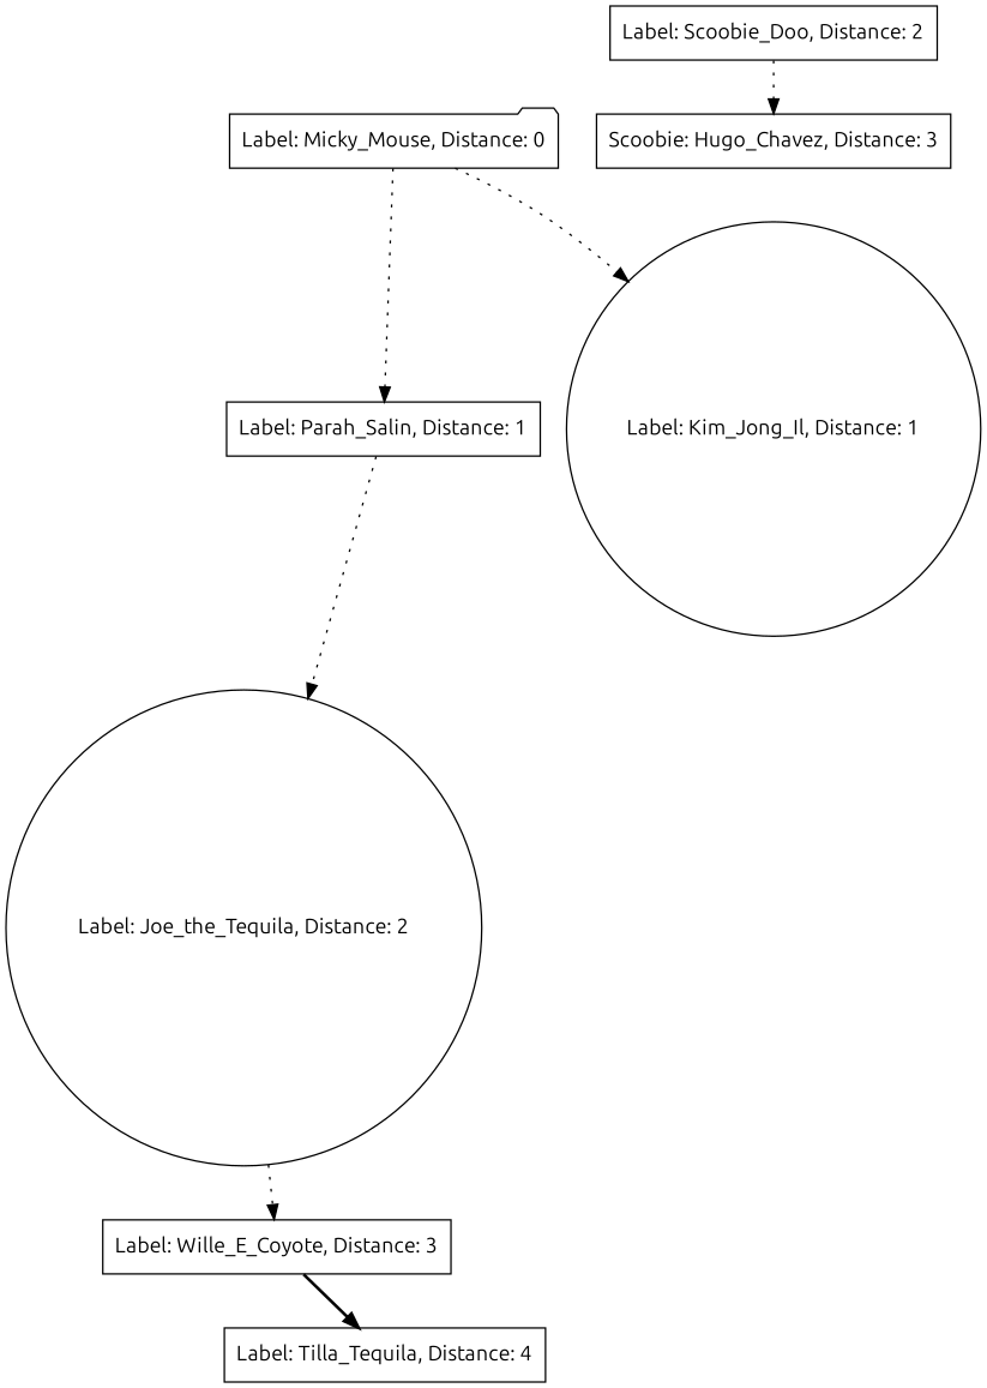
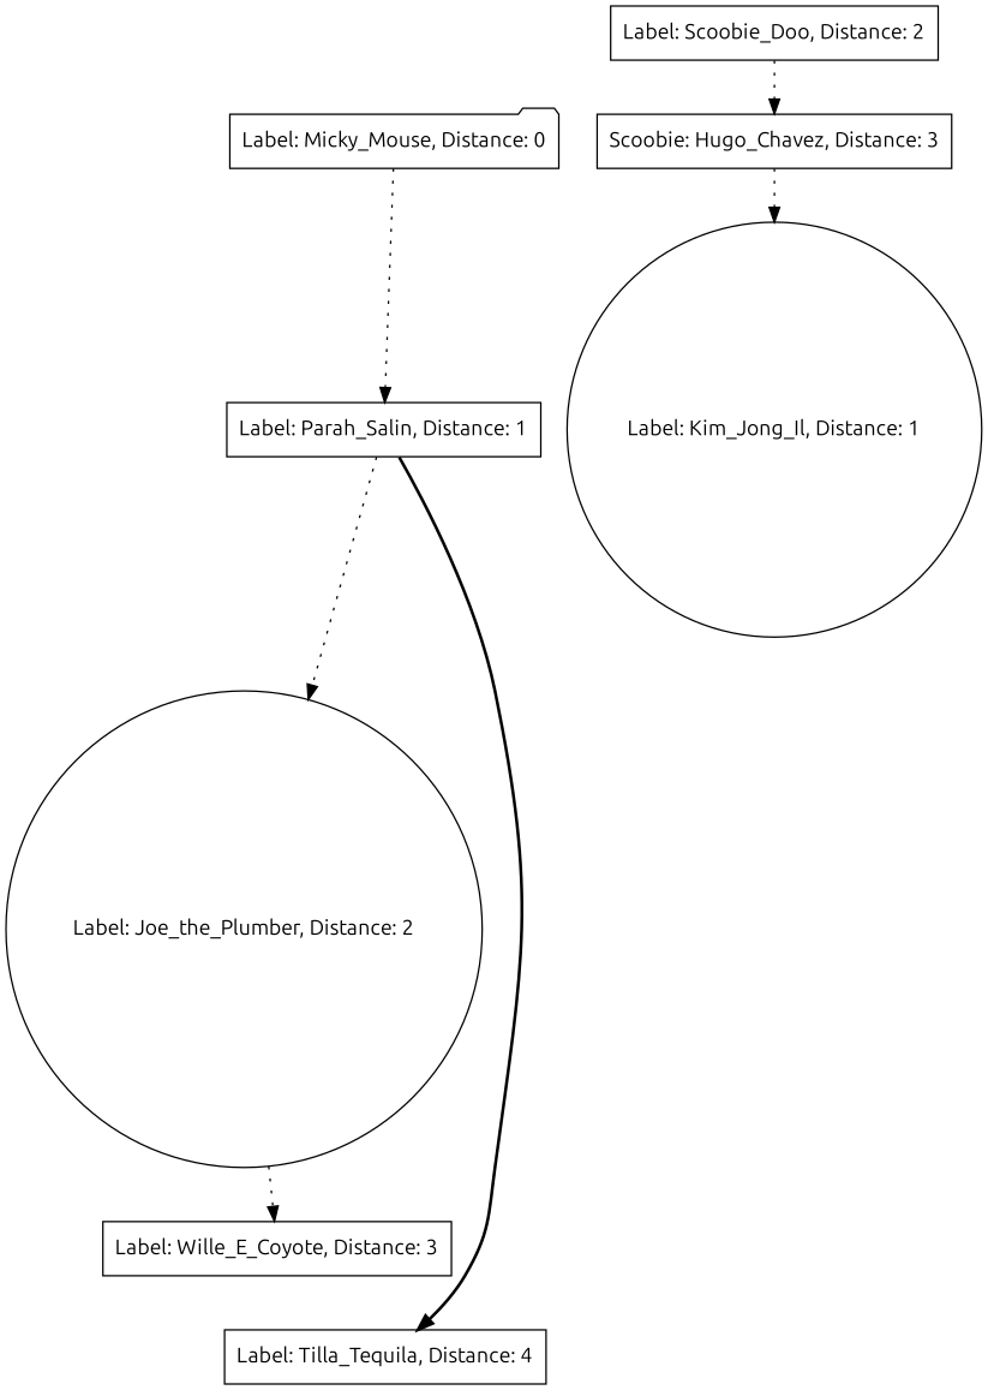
  digraph {
    fontname=Ubuntu
    node [fontname=Ubuntu shape=box]
    edge [fontname=Ubuntu style=dotted]
    n1 [label="Label: Micky_Mouse, Distance: 0" shape=folder]
    n2 [label="Label: Parah_Salin, Distance: 1"]
    n3 [label="Label: Kim_Jong_Il, Distance: 1" shape=circle]
-   n4 [label="Label: Joe_the_Tequila, Distance: 2" shape=circle]
+   n4 [label="Label: Joe_the_Plumber, Distance: 2" shape=circle]
    n5 [label="Label: Wille_E_Coyote, Distance: 3"]
    n6 [label="Label: Scoobie_Doo, Distance: 2"]
    n7 [label="Scoobie: Hugo_Chavez, Distance: 3"]
    n8 [label="Label: Tilla_Tequila, Distance: 4"]
    n1 -> n2
-   n1 -> n3
+   n7 -> n3
    n2 -> n4
    n4 -> n5
-   n5 -> n8 [style=bold]
+   n2 -> n8 [style=bold]
    n6 -> n7
  }
